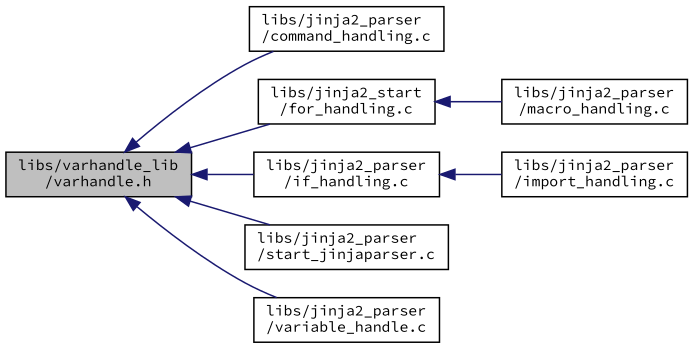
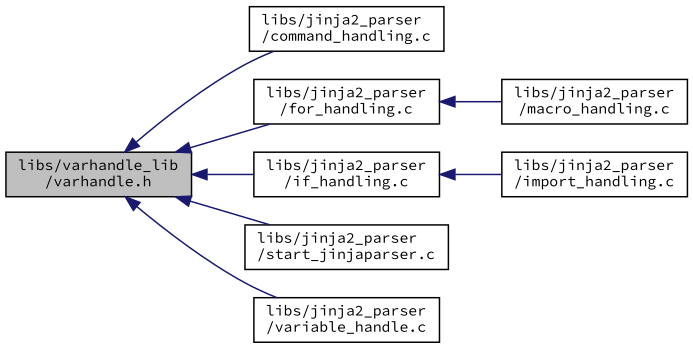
  digraph {
    fontname="Source Code Pro"
    rankdir=LR
    node [color=black fillcolor=white fontname="Source Code Pro" fontsize=10 shape=record style=filled]
    edge [color=midnightblue dir=back fontname="Source Code Pro" fontsize=10 labelfontname=Helvetica labelfontsize=10 style=solid]
    n1 [fillcolor=grey75 fontcolor=black height=0.2 label="libs/varhandle_lib\l/varhandle.h" width=0.4]
    n2 [height=0.2 label="libs/jinja2_parser\l/command_handling.c" width=0.4]
-   n3 [height=0.2 label="libs/jinja2_start\l/for_handling.c" width=0.4]
+   n3 [height=0.2 label="libs/jinja2_parser\l/for_handling.c" width=0.4]
    n4 [height=0.2 label="libs/jinja2_parser\l/if_handling.c" width=0.4]
    n5 [height=0.2 label="libs/jinja2_parser\l/start_jinjaparser.c" width=0.4]
    n6 [height=0.2 label="libs/jinja2_parser\l/variable_handle.c" width=0.4]
    n7 [height=0.2 label="libs/jinja2_parser\l/macro_handling.c" width=0.4]
    n8 [height=0.2 label="libs/jinja2_parser\l/import_handling.c" width=0.4]
    n1 -> n2
    n1 -> n3
    n1 -> n4
    n1 -> n5
    n1 -> n6
    n3 -> n7
    n4 -> n8
  }
